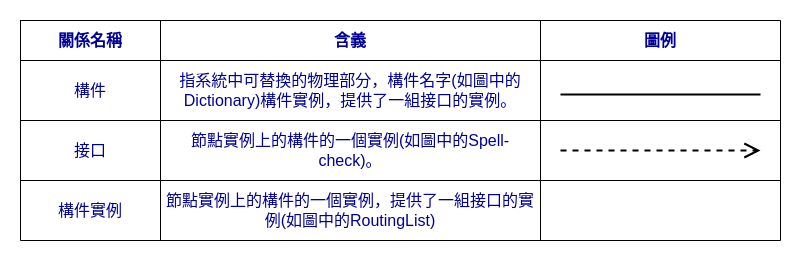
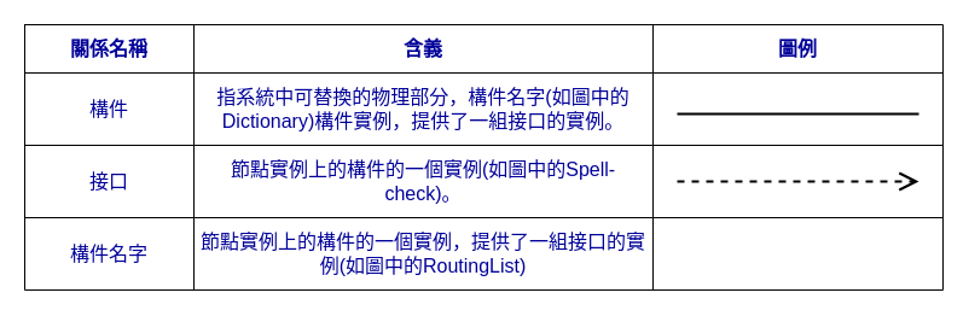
  <mxCell id="0" />
  <mxCell id="1" parent="0" />
  <mxCell id="2" value="" style="shape=table;startSize=0;container=1;collapsible=0;childLayout=tableLayout;fontSize=16;" parent="1" vertex="1"><mxGeometry x="20" y="20" width="760" height="220" as="geometry" /></mxCell>
  <mxCell id="3" style="shape=tableRow;horizontal=0;startSize=0;swimlaneHead=0;swimlaneBody=0;strokeColor=inherit;top=0;left=0;bottom=0;right=0;collapsible=0;dropTarget=0;fillColor=none;points=[[0,0.5],[1,0.5]];portConstraint=eastwest;fontSize=16;" parent="2" vertex="1"><mxGeometry width="760" height="40" as="geometry" /></mxCell>
  <mxCell id="4" value="&lt;font color=&quot;#000099&quot;&gt;&lt;b&gt;關係名稱&lt;/b&gt;&lt;/font&gt;" style="shape=partialRectangle;html=1;whiteSpace=wrap;connectable=0;strokeColor=inherit;overflow=hidden;fillColor=none;top=0;left=0;bottom=0;right=0;pointerEvents=1;fontSize=16;" parent="3" vertex="1"><mxGeometry width="140" height="40" as="geometry"><mxRectangle width="140" height="40" as="alternateBounds" /></mxGeometry></mxCell>
  <mxCell id="5" value="&lt;font color=&quot;#000099&quot;&gt;&lt;b&gt;含義&lt;/b&gt;&lt;/font&gt;" style="shape=partialRectangle;html=1;whiteSpace=wrap;connectable=0;strokeColor=inherit;overflow=hidden;fillColor=none;top=0;left=0;bottom=0;right=0;pointerEvents=1;fontSize=16;" parent="3" vertex="1"><mxGeometry x="140" width="380" height="40" as="geometry"><mxRectangle width="380" height="40" as="alternateBounds" /></mxGeometry></mxCell>
  <mxCell id="6" value="&lt;b&gt;&lt;font color=&quot;#000099&quot;&gt;圖例&lt;/font&gt;&lt;/b&gt;" style="shape=partialRectangle;html=1;whiteSpace=wrap;connectable=0;strokeColor=inherit;overflow=hidden;fillColor=none;top=0;left=0;bottom=0;right=0;pointerEvents=1;fontSize=16;" parent="3" vertex="1"><mxGeometry x="520" width="240" height="40" as="geometry"><mxRectangle width="240" height="40" as="alternateBounds" /></mxGeometry></mxCell>
  <mxCell id="7" style="shape=tableRow;horizontal=0;startSize=0;swimlaneHead=0;swimlaneBody=0;strokeColor=inherit;top=0;left=0;bottom=0;right=0;collapsible=0;dropTarget=0;fillColor=none;points=[[0,0.5],[1,0.5]];portConstraint=eastwest;fontSize=16;" parent="2" vertex="1"><mxGeometry y="40" width="760" height="60" as="geometry" /></mxCell>
  <mxCell id="8" value="&lt;font color=&quot;#000099&quot;&gt;構件&lt;/font&gt;" style="shape=partialRectangle;html=1;whiteSpace=wrap;connectable=0;strokeColor=inherit;overflow=hidden;fillColor=none;top=0;left=0;bottom=0;right=0;pointerEvents=1;fontSize=16;" parent="7" vertex="1"><mxGeometry width="140" height="60" as="geometry"><mxRectangle width="140" height="60" as="alternateBounds" /></mxGeometry></mxCell>
  <mxCell id="9" value="&lt;font color=&quot;#000099&quot;&gt;指系統中可替換的物理部分，構件名字(如圖中的Dictionary)構件實例，提供了一組接口的實例。&lt;/font&gt;" style="shape=partialRectangle;html=1;whiteSpace=wrap;connectable=0;strokeColor=inherit;overflow=hidden;fillColor=none;top=0;left=0;bottom=0;right=0;pointerEvents=1;fontSize=16;" parent="7" vertex="1"><mxGeometry x="140" width="380" height="60" as="geometry"><mxRectangle width="380" height="60" as="alternateBounds" /></mxGeometry></mxCell>
  <mxCell id="10" style="shape=partialRectangle;html=1;whiteSpace=wrap;connectable=0;strokeColor=inherit;overflow=hidden;fillColor=none;top=0;left=0;bottom=0;right=0;pointerEvents=1;fontSize=16;" parent="7" vertex="1"><mxGeometry x="520" width="240" height="60" as="geometry"><mxRectangle width="240" height="60" as="alternateBounds" /></mxGeometry></mxCell>
  <mxCell id="11" value="" style="shape=tableRow;horizontal=0;startSize=0;swimlaneHead=0;swimlaneBody=0;strokeColor=inherit;top=0;left=0;bottom=0;right=0;collapsible=0;dropTarget=0;fillColor=none;points=[[0,0.5],[1,0.5]];portConstraint=eastwest;fontSize=16;" parent="2" vertex="1"><mxGeometry y="100" width="760" height="60" as="geometry" /></mxCell>
  <mxCell id="12" value="&lt;font color=&quot;#000099&quot;&gt;接口&lt;/font&gt;" style="shape=partialRectangle;html=1;whiteSpace=wrap;connectable=0;strokeColor=inherit;overflow=hidden;fillColor=none;top=0;left=0;bottom=0;right=0;pointerEvents=1;fontSize=16;" parent="11" vertex="1"><mxGeometry width="140" height="60" as="geometry"><mxRectangle width="140" height="60" as="alternateBounds" /></mxGeometry></mxCell>
  <mxCell id="13" value="&lt;font color=&quot;#000099&quot;&gt;節點實例上的構件的一個實例(如圖中的Spell-check)。&lt;/font&gt;" style="shape=partialRectangle;html=1;whiteSpace=wrap;connectable=0;strokeColor=inherit;overflow=hidden;fillColor=none;top=0;left=0;bottom=0;right=0;pointerEvents=1;fontSize=16;" parent="11" vertex="1"><mxGeometry x="140" width="380" height="60" as="geometry"><mxRectangle width="380" height="60" as="alternateBounds" /></mxGeometry></mxCell>
  <mxCell id="14" style="shape=partialRectangle;html=1;whiteSpace=wrap;connectable=0;strokeColor=inherit;overflow=hidden;fillColor=none;top=0;left=0;bottom=0;right=0;pointerEvents=1;fontSize=16;" parent="11" vertex="1"><mxGeometry x="520" width="240" height="60" as="geometry"><mxRectangle width="240" height="60" as="alternateBounds" /></mxGeometry></mxCell>
  <mxCell id="15" style="shape=tableRow;horizontal=0;startSize=0;swimlaneHead=0;swimlaneBody=0;strokeColor=inherit;top=0;left=0;bottom=0;right=0;collapsible=0;dropTarget=0;fillColor=none;points=[[0,0.5],[1,0.5]];portConstraint=eastwest;fontSize=16;" vertex="1" parent="2"><mxGeometry y="160" width="760" height="60" as="geometry" /></mxCell>
- <mxCell id="16" value="&lt;font color=&quot;#000099&quot;&gt;構件實例&lt;/font&gt;" style="shape=partialRectangle;html=1;whiteSpace=wrap;connectable=0;strokeColor=inherit;overflow=hidden;fillColor=none;top=0;left=0;bottom=0;right=0;pointerEvents=1;fontSize=16;" vertex="1" parent="15"><mxGeometry width="140" height="60" as="geometry"><mxRectangle width="140" height="60" as="alternateBounds" /></mxGeometry></mxCell>
+ <mxCell id="16" value="&lt;font color=&quot;#000099&quot;&gt;構件名字&lt;/font&gt;" style="shape=partialRectangle;html=1;whiteSpace=wrap;connectable=0;strokeColor=inherit;overflow=hidden;fillColor=none;top=0;left=0;bottom=0;right=0;pointerEvents=1;fontSize=16;" vertex="1" parent="15"><mxGeometry width="140" height="60" as="geometry"><mxRectangle width="140" height="60" as="alternateBounds" /></mxGeometry></mxCell>
  <mxCell id="17" value="&lt;font color=&quot;#000099&quot;&gt;節點實例上的構件的一個實例，提供了一組接口的實例(如圖中的RoutingList)&lt;/font&gt;" style="shape=partialRectangle;html=1;whiteSpace=wrap;connectable=0;strokeColor=inherit;overflow=hidden;fillColor=none;top=0;left=0;bottom=0;right=0;pointerEvents=1;fontSize=16;" vertex="1" parent="15"><mxGeometry x="140" width="380" height="60" as="geometry"><mxRectangle width="380" height="60" as="alternateBounds" /></mxGeometry></mxCell>
  <mxCell id="18" style="shape=partialRectangle;html=1;whiteSpace=wrap;connectable=0;strokeColor=inherit;overflow=hidden;fillColor=none;top=0;left=0;bottom=0;right=0;pointerEvents=1;fontSize=16;" vertex="1" parent="15"><mxGeometry x="520" width="240" height="60" as="geometry"><mxRectangle width="240" height="60" as="alternateBounds" /></mxGeometry></mxCell>
  <mxCell id="19" value="" style="line;strokeWidth=2;fillColor=none;align=left;verticalAlign=middle;spacingTop=-1;spacingLeft=3;spacingRight=3;rotatable=0;labelPosition=right;points=[];portConstraint=eastwest;strokeColor=inherit;" parent="1" vertex="1"><mxGeometry x="560" y="90" width="200" height="8" as="geometry" /></mxCell>
  <mxCell id="20" value="" style="endArrow=open;endFill=1;endSize=12;html=1;rounded=0;dashed=1;strokeWidth=2;" parent="1" edge="1"><mxGeometry width="160" relative="1" as="geometry"><mxPoint x="560" y="150" as="sourcePoint" /><mxPoint x="760" y="150" as="targetPoint" /></mxGeometry></mxCell>
